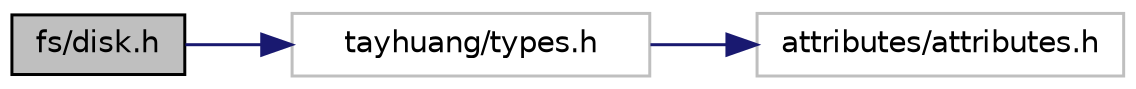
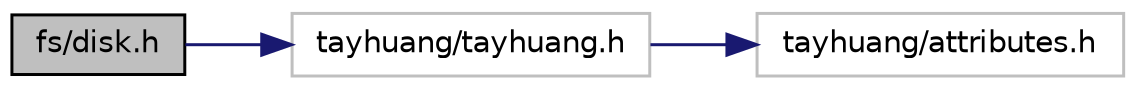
  digraph {
    rankdir=LR
    node [color=grey75 fillcolor=white fontname=Helvetica fontsize=10 shape=record style=filled]
    edge [color=midnightblue fontname=Helvetica fontsize=10 labelfontname=Helvetica labelfontsize=10 style=solid]
    n1 [color=black fillcolor=grey75 fontcolor=black height=0.2 label="fs/disk.h" width=0.4]
-   n2 [height=0.2 label="tayhuang/types.h" width=0.4]
-   n3 [height=0.2 label="attributes/attributes.h" width=0.4]
+   n2 [height=0.2 label="tayhuang/tayhuang.h" width=0.4]
+   n3 [height=0.2 label="tayhuang/attributes.h" width=0.4]
    n1 -> n2
    n2 -> n3
  }
